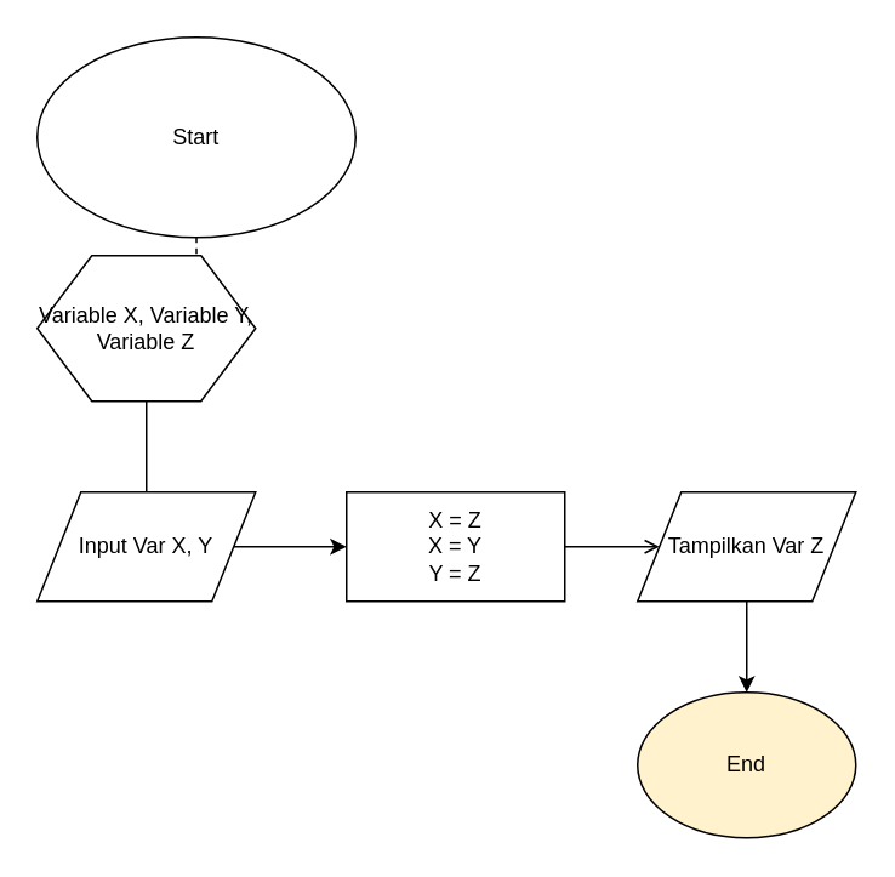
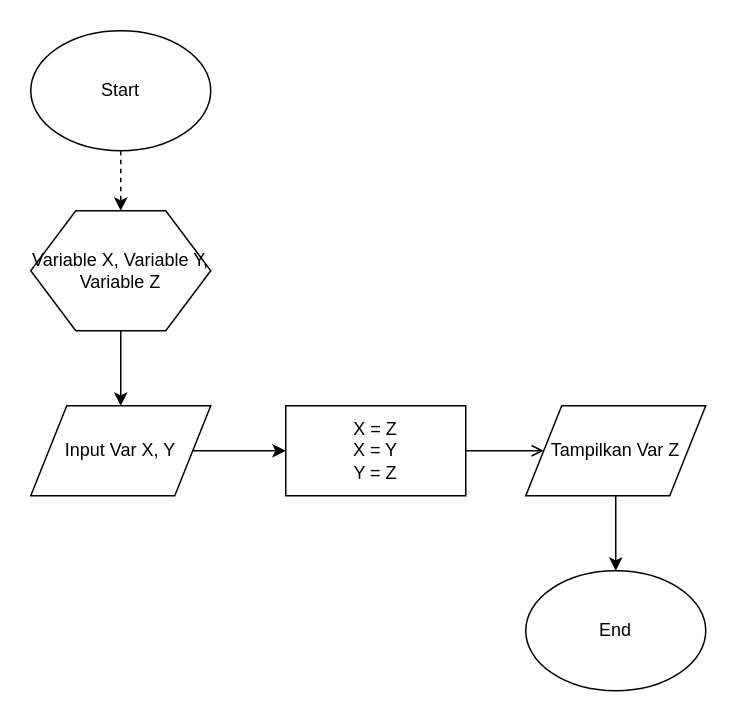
  <mxCell id="0" />
  <mxCell id="1" parent="0" />
  <mxCell id="2" value="" style="edgeStyle=orthogonalEdgeStyle;rounded=0;orthogonalLoop=1;jettySize=auto;html=1;dashed=1;" edge="1" parent="1" source="3" target="5"><mxGeometry relative="1" as="geometry" /></mxCell>
- <mxCell id="3" value="Start" style="ellipse;whiteSpace=wrap;html=1;" vertex="1" parent="1"><mxGeometry x="20" y="20" width="175" height="110" as="geometry" /></mxCell>
- <mxCell id="4" value="" style="edgeStyle=orthogonalEdgeStyle;rounded=0;orthogonalLoop=1;jettySize=auto;html=1;endArrow=none;" edge="1" parent="1" source="5" target="7"><mxGeometry relative="1" as="geometry" /></mxCell>
+ <mxCell id="3" value="Start" style="ellipse;whiteSpace=wrap;html=1;" vertex="1" parent="1"><mxGeometry x="20" y="20" width="120" height="80" as="geometry" /></mxCell>
+ <mxCell id="4" value="" style="edgeStyle=orthogonalEdgeStyle;rounded=0;orthogonalLoop=1;jettySize=auto;html=1;" edge="1" parent="1" source="5" target="7"><mxGeometry relative="1" as="geometry" /></mxCell>
  <mxCell id="5" value="Variable X, Variable Y, Variable Z" style="shape=hexagon;perimeter=hexagonPerimeter2;whiteSpace=wrap;html=1;" vertex="1" parent="1"><mxGeometry x="20" y="140" width="120" height="80" as="geometry" /></mxCell>
  <mxCell id="6" value="" style="edgeStyle=orthogonalEdgeStyle;rounded=0;orthogonalLoop=1;jettySize=auto;html=1;" edge="1" parent="1" source="7" target="9"><mxGeometry relative="1" as="geometry" /></mxCell>
  <mxCell id="7" value="Input Var X, Y" style="shape=parallelogram;perimeter=parallelogramPerimeter;whiteSpace=wrap;html=1;" vertex="1" parent="1"><mxGeometry x="20" y="270" width="120" height="60" as="geometry" /></mxCell>
  <mxCell id="8" value="" style="edgeStyle=orthogonalEdgeStyle;rounded=0;orthogonalLoop=1;jettySize=auto;html=1;endArrow=open;" edge="1" parent="1" source="9" target="11"><mxGeometry relative="1" as="geometry" /></mxCell>
  <mxCell id="9" value="X = Z&lt;br&gt;X = Y&lt;br&gt;Y = Z" style="rounded=0;whiteSpace=wrap;html=1;" vertex="1" parent="1"><mxGeometry x="190" y="270" width="120" height="60" as="geometry" /></mxCell>
  <mxCell id="10" value="" style="edgeStyle=orthogonalEdgeStyle;rounded=0;orthogonalLoop=1;jettySize=auto;html=1;" edge="1" parent="1" source="11" target="12"><mxGeometry relative="1" as="geometry" /></mxCell>
  <mxCell id="11" value="Tampilkan Var Z" style="shape=parallelogram;perimeter=parallelogramPerimeter;whiteSpace=wrap;html=1;" vertex="1" parent="1"><mxGeometry x="350" y="270" width="120" height="60" as="geometry" /></mxCell>
- <mxCell id="12" value="End" style="ellipse;whiteSpace=wrap;html=1;fillColor=#fff2cc;" vertex="1" parent="1"><mxGeometry x="350" y="380" width="120" height="80" as="geometry" /></mxCell>
+ <mxCell id="12" value="End" style="ellipse;whiteSpace=wrap;html=1;" vertex="1" parent="1"><mxGeometry x="350" y="380" width="120" height="80" as="geometry" /></mxCell>
